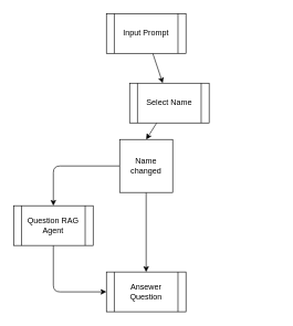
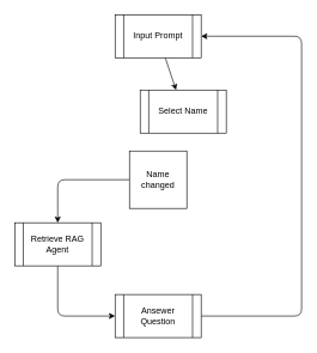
  <mxCell id="0" />
  <mxCell id="1" parent="0" />
- <mxCell id="2" style="edgeStyle=none;html=1;entryX=0.5;entryY=0;entryDx=0;entryDy=0;" edge="1" parent="1" source="3" target="12"><mxGeometry relative="1" as="geometry" /></mxCell>
  <mxCell id="3" value="Select Name" style="shape=process;whiteSpace=wrap;html=1;backgroundOutline=1;" vertex="1" parent="1"><mxGeometry x="195" y="125" width="120" height="60" as="geometry" /></mxCell>
  <mxCell id="4" style="edgeStyle=none;html=1;entryX=0;entryY=0.5;entryDx=0;entryDy=0;" edge="1" parent="1" source="5" target="7"><mxGeometry relative="1" as="geometry"><Array as="points"><mxPoint x="80" y="440" /></Array></mxGeometry></mxCell>
- <mxCell id="5" value="Question RAG Agent" style="shape=process;whiteSpace=wrap;html=1;backgroundOutline=1;" vertex="1" parent="1"><mxGeometry x="20" y="310" width="120" height="60" as="geometry" /></mxCell>
+ <mxCell id="5" value="Retrieve RAG Agent" style="shape=process;whiteSpace=wrap;html=1;backgroundOutline=1;" vertex="1" parent="1"><mxGeometry x="20" y="310" width="120" height="60" as="geometry" /></mxCell>
+ <mxCell id="6" style="edgeStyle=none;html=1;entryX=1;entryY=0.5;entryDx=0;entryDy=0;" edge="1" parent="1" source="7" target="9"><mxGeometry relative="1" as="geometry"><Array as="points"><mxPoint x="420" y="440" /><mxPoint x="420" y="50" /></Array></mxGeometry></mxCell>
  <mxCell id="7" value="Ansewer Question" style="shape=process;whiteSpace=wrap;html=1;backgroundOutline=1;" vertex="1" parent="1"><mxGeometry x="160" y="410" width="120" height="60" as="geometry" /></mxCell>
  <mxCell id="8" value="" style="edgeStyle=none;html=1;" edge="1" parent="1" source="9" target="3"><mxGeometry relative="1" as="geometry" /></mxCell>
  <mxCell id="9" value="Input Prompt" style="shape=process;whiteSpace=wrap;html=1;backgroundOutline=1;" vertex="1" parent="1"><mxGeometry x="160" y="20" width="120" height="60" as="geometry" /></mxCell>
  <mxCell id="10" style="edgeStyle=none;html=1;exitX=0;exitY=0.5;exitDx=0;exitDy=0;entryX=0.5;entryY=0;entryDx=0;entryDy=0;" edge="1" parent="1" source="12" target="5"><mxGeometry relative="1" as="geometry"><Array as="points"><mxPoint x="80" y="250" /></Array></mxGeometry></mxCell>
- <mxCell id="11" style="edgeStyle=none;html=1;entryX=0.5;entryY=0;entryDx=0;entryDy=0;" edge="1" parent="1" source="12" target="7"><mxGeometry relative="1" as="geometry" /></mxCell>
  <mxCell id="12" value="Name changed" style="whiteSpace=wrap;html=1;rounded=0;" vertex="1" parent="1"><mxGeometry x="180" y="210" width="80" height="80" as="geometry" /></mxCell>
